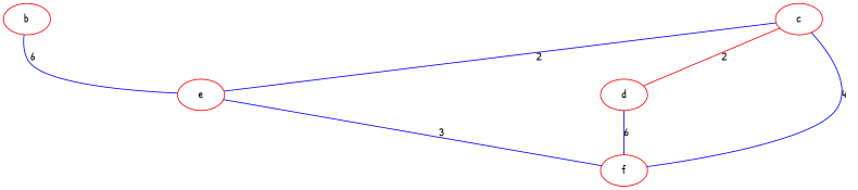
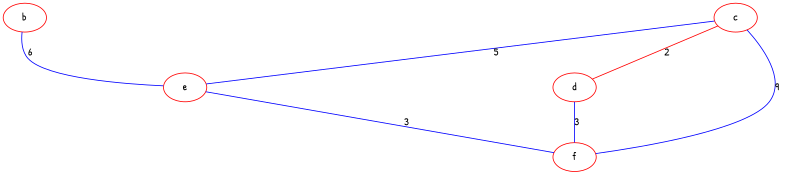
  digraph {
    fontname="Patrick Hand"
    nodesep=6.0
    splines=true
    node [color=red fontname="Patrick Hand"]
    edge [color=blue dir=none fontname="Patrick Hand"]
    b
    e
    c
    d
    f
    b -> e [label=6]
    e -> f [label=3]
-   c -> e [label=2]
+   c -> e [label=5]
    c -> d [color=red label=2]
-   c -> f [label=4]
-   d -> f [label=6]
+   c -> f [label=9]
+   d -> f [label=3]
  }
